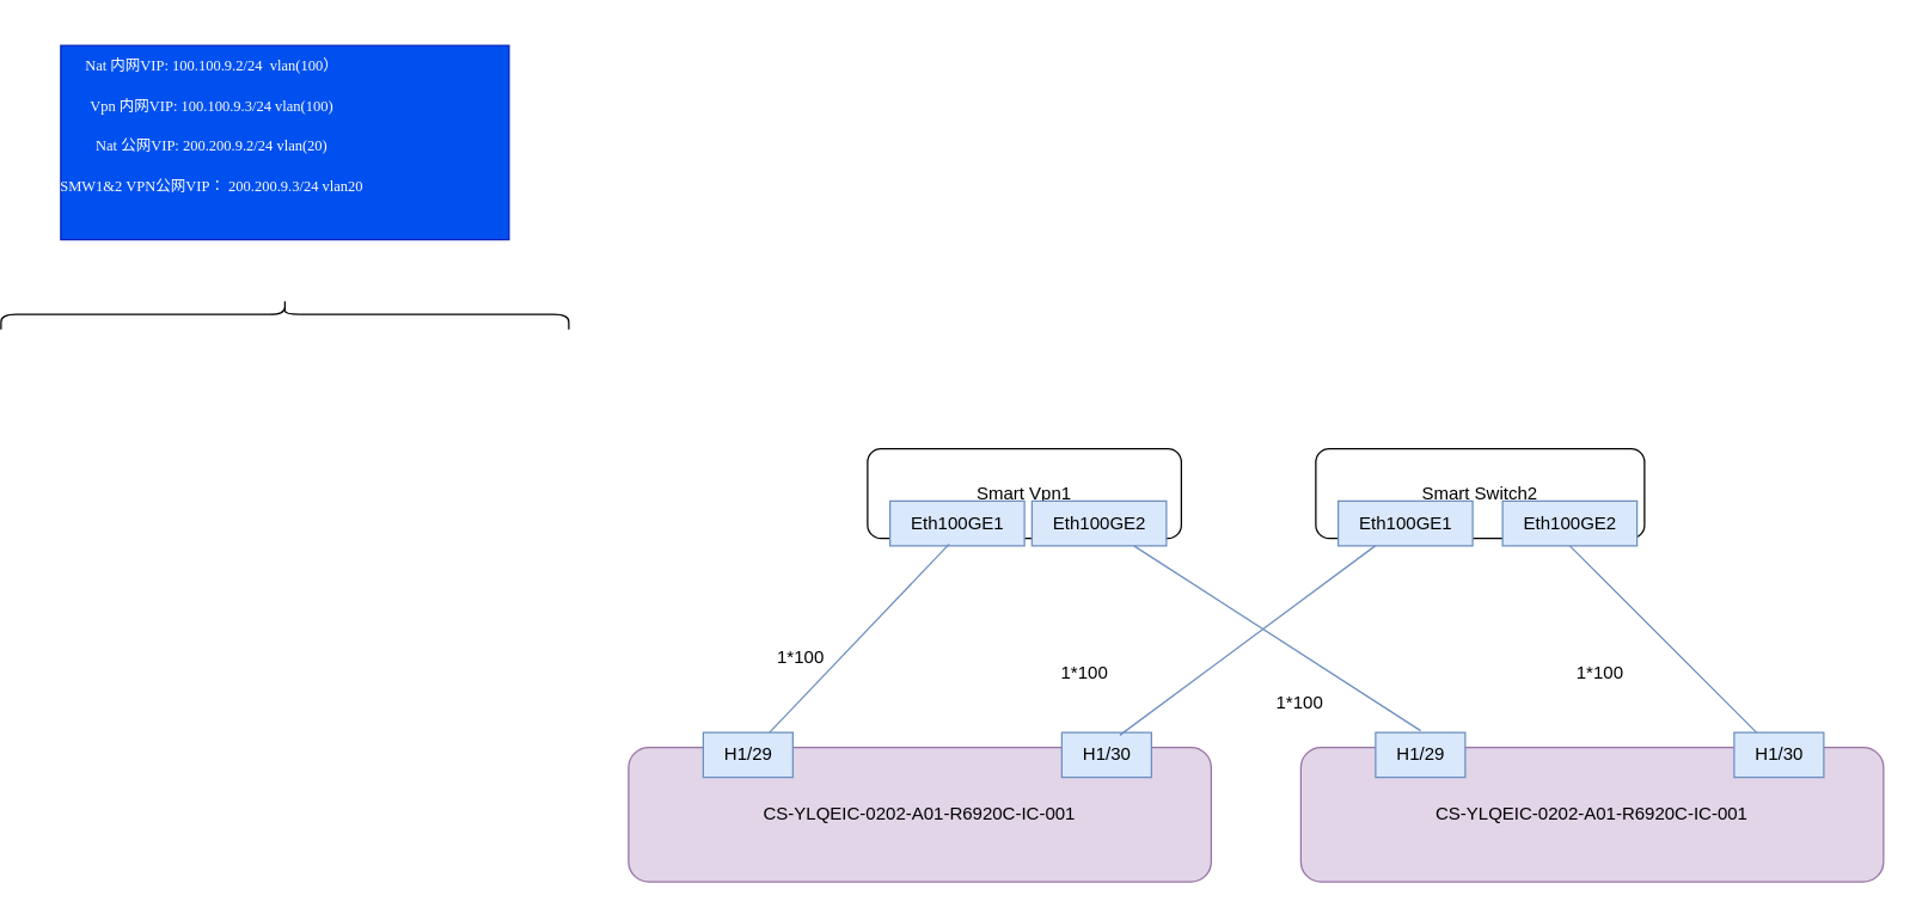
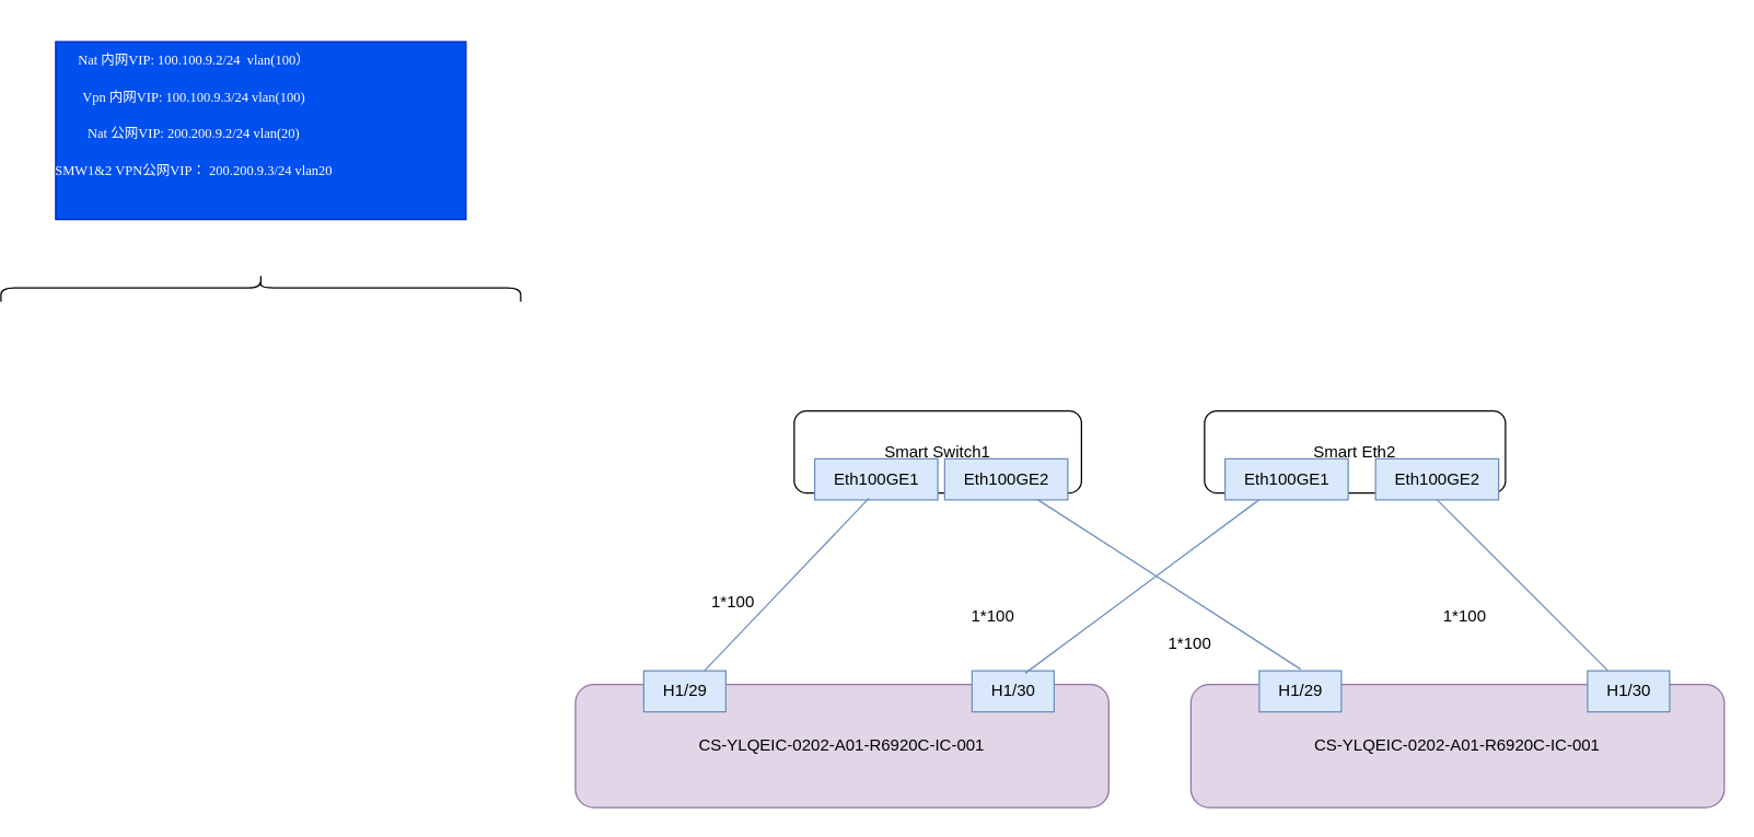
  <mxCell id="0" />
  <mxCell id="1" parent="0" />
  <mxCell id="2" value="CS-YLQEIC-0202-A01-R6920C-IC-001" style="rounded=1;whiteSpace=wrap;html=1;fillColor=#e1d5e7;strokeColor=#9673a6;" vertex="1" parent="1"><mxGeometry x="850" y="500" width="390" height="90" as="geometry" /></mxCell>
  <mxCell id="3" value="CS-YLQEIC-0202-A01-R6920C-IC-001" style="rounded=1;whiteSpace=wrap;html=1;fillColor=#e1d5e7;strokeColor=#9673a6;" vertex="1" parent="1"><mxGeometry x="400" y="500" width="390" height="90" as="geometry" /></mxCell>
- <mxCell id="4" value="Smart Vpn1" style="rounded=1;whiteSpace=wrap;html=1;" vertex="1" parent="1"><mxGeometry x="560" y="300" width="210" height="60" as="geometry" /></mxCell>
- <mxCell id="5" value="Smart Switch2" style="rounded=1;whiteSpace=wrap;html=1;" vertex="1" parent="1"><mxGeometry x="860" y="300" width="220" height="60" as="geometry" /></mxCell>
+ <mxCell id="4" value="Smart Switch1" style="rounded=1;whiteSpace=wrap;html=1;" vertex="1" parent="1"><mxGeometry x="560" y="300" width="210" height="60" as="geometry" /></mxCell>
+ <mxCell id="5" value="Smart Eth2" style="rounded=1;whiteSpace=wrap;html=1;" vertex="1" parent="1"><mxGeometry x="860" y="300" width="220" height="60" as="geometry" /></mxCell>
  <mxCell id="6" value="Eth100GE1" style="text;html=1;align=center;verticalAlign=middle;resizable=0;points=[];autosize=1;strokeColor=#6c8ebf;fillColor=#dae8fc;" vertex="1" parent="1"><mxGeometry x="575" y="335" width="90" height="30" as="geometry" /></mxCell>
  <mxCell id="7" value="H1/29" style="text;html=1;align=center;verticalAlign=middle;resizable=0;points=[];autosize=1;strokeColor=#6c8ebf;fillColor=#dae8fc;" vertex="1" parent="1"><mxGeometry x="450" y="490" width="60" height="30" as="geometry" /></mxCell>
  <mxCell id="8" value="Eth100GE1" style="text;html=1;align=center;verticalAlign=middle;resizable=0;points=[];autosize=1;strokeColor=#6c8ebf;fillColor=#dae8fc;" vertex="1" parent="1"><mxGeometry x="875" y="335" width="90" height="30" as="geometry" /></mxCell>
  <mxCell id="9" value="Eth100GE2" style="text;html=1;align=center;verticalAlign=middle;resizable=0;points=[];autosize=1;strokeColor=#6c8ebf;fillColor=#dae8fc;" vertex="1" parent="1"><mxGeometry x="670" y="335" width="90" height="30" as="geometry" /></mxCell>
  <mxCell id="10" value="H1/30" style="text;html=1;align=center;verticalAlign=middle;resizable=0;points=[];autosize=1;strokeColor=#6c8ebf;fillColor=#dae8fc;" vertex="1" parent="1"><mxGeometry x="690" y="490" width="60" height="30" as="geometry" /></mxCell>
  <mxCell id="11" value="H1/29" style="text;html=1;align=center;verticalAlign=middle;resizable=0;points=[];autosize=1;strokeColor=#6c8ebf;fillColor=#dae8fc;" vertex="1" parent="1"><mxGeometry x="900" y="490" width="60" height="30" as="geometry" /></mxCell>
  <mxCell id="12" value="H1/30" style="text;html=1;align=center;verticalAlign=middle;resizable=0;points=[];autosize=1;strokeColor=#6c8ebf;fillColor=#dae8fc;" vertex="1" parent="1"><mxGeometry x="1140" y="490" width="60" height="30" as="geometry" /></mxCell>
  <mxCell id="13" value="" style="endArrow=none;html=1;rounded=0;exitX=0.44;exitY=0.96;exitDx=0;exitDy=0;exitPerimeter=0;fillColor=#dae8fc;strokeColor=#6c8ebf;" edge="1" parent="1" source="6" target="7"><mxGeometry width="50" height="50" relative="1" as="geometry"><mxPoint x="466.44" y="700.2" as="sourcePoint" /><mxPoint x="460.56" y="599.6" as="targetPoint" /></mxGeometry></mxCell>
  <mxCell id="14" value="" style="endArrow=none;html=1;rounded=0;entryX=0.647;entryY=0.06;entryDx=0;entryDy=0;entryPerimeter=0;fillColor=#dae8fc;strokeColor=#6c8ebf;" edge="1" parent="1" source="8" target="10"><mxGeometry width="50" height="50" relative="1" as="geometry"><mxPoint x="505.2" y="389.2" as="sourcePoint" /><mxPoint x="481.927" y="510" as="targetPoint" /></mxGeometry></mxCell>
  <mxCell id="15" value="" style="endArrow=none;html=1;rounded=0;entryX=0.503;entryY=-0.04;entryDx=0;entryDy=0;entryPerimeter=0;fillColor=#dae8fc;strokeColor=#6c8ebf;" edge="1" parent="1" source="9" target="11"><mxGeometry width="50" height="50" relative="1" as="geometry"><mxPoint x="794.621" y="390" as="sourcePoint" /><mxPoint x="608.23" y="511.2" as="targetPoint" /></mxGeometry></mxCell>
  <mxCell id="16" value="" style="endArrow=none;html=1;rounded=0;exitX=0.75;exitY=1;exitDx=0;exitDy=0;fillColor=#dae8fc;strokeColor=#6c8ebf;" edge="1" parent="1" source="5" target="12"><mxGeometry width="50" height="50" relative="1" as="geometry"><mxPoint x="632.216" y="390" as="sourcePoint" /><mxPoint x="970.24" y="514.2" as="targetPoint" /></mxGeometry></mxCell>
  <mxCell id="17" value="Eth100GE2" style="text;html=1;align=center;verticalAlign=middle;resizable=0;points=[];autosize=1;strokeColor=#6c8ebf;fillColor=#dae8fc;" vertex="1" parent="1"><mxGeometry x="985" y="335" width="90" height="30" as="geometry" /></mxCell>
  <mxCell id="18" value="1*100" style="text;html=1;align=center;verticalAlign=middle;resizable=0;points=[];autosize=1;strokeColor=none;fillColor=none;" vertex="1" parent="1"><mxGeometry x="490" y="430" width="50" height="20" as="geometry" /></mxCell>
  <mxCell id="19" value="" style="shape=curlyBracket;whiteSpace=wrap;html=1;rounded=1;flipH=1;fontSize=9;rotation=-90;" vertex="1" parent="1"><mxGeometry x="160" y="20" width="20" height="380" as="geometry" /></mxCell>
  <mxCell id="20" value="1*100" style="text;html=1;align=center;verticalAlign=middle;resizable=0;points=[];autosize=1;strokeColor=none;fillColor=none;" vertex="1" parent="1"><mxGeometry x="680" y="440" width="50" height="20" as="geometry" /></mxCell>
  <mxCell id="21" value="1*100" style="text;html=1;align=center;verticalAlign=middle;resizable=0;points=[];autosize=1;strokeColor=none;fillColor=none;" vertex="1" parent="1"><mxGeometry x="824" y="460" width="50" height="20" as="geometry" /></mxCell>
  <mxCell id="22" value="1*100" style="text;html=1;align=center;verticalAlign=middle;resizable=0;points=[];autosize=1;strokeColor=none;fillColor=none;" vertex="1" parent="1"><mxGeometry x="1025" y="440" width="50" height="20" as="geometry" /></mxCell>
  <mxCell id="23" value="&lt;p style=&quot;line-height: normal; margin: 0pt 0in; text-indent: 0in; text-align: center; direction: ltr; unicode-bidi: embed; word-break: normal; font-size: 10px;&quot;&gt;&lt;font style=&quot;font-size: 10px;&quot;&gt;&lt;span style=&quot;font-family: &amp;quot;helvetica neue medium&amp;quot;; font-variant: normal; color: white; text-transform: none; letter-spacing: 0pt; font-weight: normal; font-style: normal; vertical-align: baseline; font-size: 10px;&quot;&gt;Nat&lt;/span&gt;&lt;span style=&quot;font-family: &amp;quot;helvetica neue medium&amp;quot;; font-variant: normal; color: white; text-transform: none; letter-spacing: 0pt; font-weight: normal; font-style: normal; vertical-align: baseline; font-size: 10px;&quot;&gt; 内网&lt;/span&gt;&lt;span style=&quot;font-family: &amp;quot;helvetica neue medium&amp;quot;; font-variant: normal; color: white; text-transform: none; letter-spacing: 0pt; font-weight: normal; font-style: normal; vertical-align: baseline; font-size: 10px;&quot;&gt;VIP:&lt;/span&gt;&lt;span style=&quot;font-family: &amp;quot;helvetica neue medium&amp;quot;; font-variant: normal; color: white; text-transform: none; letter-spacing: 0pt; font-weight: normal; font-style: normal; vertical-align: baseline; font-size: 10px;&quot;&gt; &lt;/span&gt;&lt;span style=&quot;font-family: &amp;quot;helvetica neue medium&amp;quot;; font-variant: normal; color: white; text-transform: none; letter-spacing: 0pt; font-weight: normal; font-style: normal; vertical-align: baseline; font-size: 10px;&quot;&gt;100.100.9.2/24&lt;/span&gt;&lt;span style=&quot;font-family: &amp;quot;helvetica neue medium&amp;quot;; font-variant: normal; color: white; text-transform: none; letter-spacing: 0pt; font-weight: normal; font-style: normal; vertical-align: baseline; font-size: 10px;&quot;&gt;&amp;nbsp; &lt;/span&gt;&lt;span style=&quot;font-family: &amp;quot;helvetica neue medium&amp;quot;; font-variant: normal; color: white; text-transform: none; letter-spacing: 0pt; font-weight: normal; font-style: normal; vertical-align: baseline; font-size: 10px;&quot;&gt;vlan&lt;/span&gt;&lt;span style=&quot;font-family: &amp;quot;helvetica neue medium&amp;quot;; font-variant: normal; color: white; text-transform: none; letter-spacing: 0pt; font-weight: normal; font-style: normal; vertical-align: baseline; font-size: 10px;&quot;&gt;(100）&lt;/span&gt;&lt;/font&gt;&lt;/p&gt;&lt;font style=&quot;font-size: 10px;&quot;&gt;&lt;br style=&quot;font-size: 10px;&quot;&gt;&lt;/font&gt;&lt;p style=&quot;line-height: normal; margin: 0pt 0in; text-indent: 0in; text-align: center; direction: ltr; unicode-bidi: embed; word-break: normal; font-size: 10px;&quot;&gt;&lt;font style=&quot;font-size: 10px;&quot;&gt;&lt;span style=&quot;font-family: &amp;quot;helvetica neue medium&amp;quot;; font-variant: normal; color: white; text-transform: none; letter-spacing: 0pt; font-weight: normal; font-style: normal; vertical-align: baseline; font-size: 10px;&quot;&gt;Vpn&lt;/span&gt;&lt;span style=&quot;font-family: &amp;quot;helvetica neue medium&amp;quot;; font-variant: normal; color: white; text-transform: none; letter-spacing: 0pt; font-weight: normal; font-style: normal; vertical-align: baseline; font-size: 10px;&quot;&gt; 内网&lt;/span&gt;&lt;span style=&quot;font-family: &amp;quot;helvetica neue medium&amp;quot;; font-variant: normal; color: white; text-transform: none; letter-spacing: 0pt; font-weight: normal; font-style: normal; vertical-align: baseline; font-size: 10px;&quot;&gt;VIP:&lt;/span&gt;&lt;span style=&quot;font-family: &amp;quot;helvetica neue medium&amp;quot;; font-variant: normal; color: white; text-transform: none; letter-spacing: 0pt; font-weight: normal; font-style: normal; vertical-align: baseline; font-size: 10px;&quot;&gt; &lt;/span&gt;&lt;span style=&quot;font-family: &amp;quot;helvetica neue medium&amp;quot;; font-variant: normal; color: white; text-transform: none; letter-spacing: 0pt; font-weight: normal; font-style: normal; vertical-align: baseline; font-size: 10px;&quot;&gt;100.100.9.3/24&lt;/span&gt;&lt;span style=&quot;font-family: &amp;quot;helvetica neue medium&amp;quot;; font-variant: normal; color: white; text-transform: none; letter-spacing: 0pt; font-weight: normal; font-style: normal; vertical-align: baseline; font-size: 10px;&quot;&gt; &lt;/span&gt;&lt;span style=&quot;font-family: &amp;quot;helvetica neue medium&amp;quot;; font-variant: normal; color: white; text-transform: none; letter-spacing: 0pt; font-weight: normal; font-style: normal; vertical-align: baseline; font-size: 10px;&quot;&gt;vlan&lt;/span&gt;&lt;span style=&quot;font-family: &amp;quot;helvetica neue medium&amp;quot;; font-variant: normal; color: white; text-transform: none; letter-spacing: 0pt; font-weight: normal; font-style: normal; vertical-align: baseline; font-size: 10px;&quot;&gt;(100)&lt;/span&gt;&lt;/font&gt;&lt;/p&gt;&lt;font style=&quot;font-size: 10px;&quot;&gt;&lt;br style=&quot;font-size: 10px;&quot;&gt;&lt;/font&gt;&lt;p style=&quot;line-height: normal; margin: 0pt 0in; text-indent: 0in; text-align: center; direction: ltr; unicode-bidi: embed; word-break: normal; font-size: 10px;&quot;&gt;&lt;font style=&quot;font-size: 10px;&quot;&gt;&lt;span style=&quot;font-family: &amp;quot;helvetica neue medium&amp;quot;; font-variant: normal; color: white; text-transform: none; letter-spacing: 0pt; font-weight: normal; font-style: normal; vertical-align: baseline; font-size: 10px;&quot;&gt;Nat&lt;/span&gt;&lt;span style=&quot;font-family: &amp;quot;helvetica neue medium&amp;quot;; font-variant: normal; color: white; text-transform: none; letter-spacing: 0pt; font-weight: normal; font-style: normal; vertical-align: baseline; font-size: 10px;&quot;&gt; 公网&lt;/span&gt;&lt;span style=&quot;font-family: &amp;quot;helvetica neue medium&amp;quot;; font-variant: normal; color: white; text-transform: none; letter-spacing: 0pt; font-weight: normal; font-style: normal; vertical-align: baseline; font-size: 10px;&quot;&gt;VIP:&lt;/span&gt;&lt;span style=&quot;font-family: &amp;quot;helvetica neue medium&amp;quot;; font-variant: normal; color: white; text-transform: none; letter-spacing: 0pt; font-weight: normal; font-style: normal; vertical-align: baseline; font-size: 10px;&quot;&gt; &lt;/span&gt;&lt;span style=&quot;font-family: &amp;quot;helvetica neue medium&amp;quot;; font-variant: normal; color: white; text-transform: none; letter-spacing: 0pt; font-weight: normal; font-style: normal; vertical-align: baseline; font-size: 10px;&quot;&gt;2&lt;/span&gt;&lt;span style=&quot;font-family: &amp;quot;helvetica neue medium&amp;quot;; font-variant: normal; color: white; text-transform: none; letter-spacing: 0pt; font-weight: normal; font-style: normal; vertical-align: baseline; font-size: 10px;&quot;&gt;00.200.9.2/24&lt;/span&gt;&lt;span style=&quot;font-family: &amp;quot;helvetica neue medium&amp;quot;; font-variant: normal; color: white; text-transform: none; letter-spacing: 0pt; font-weight: normal; font-style: normal; vertical-align: baseline; font-size: 10px;&quot;&gt; &lt;/span&gt;&lt;span style=&quot;font-family: &amp;quot;helvetica neue medium&amp;quot;; font-variant: normal; color: white; text-transform: none; letter-spacing: 0pt; font-weight: normal; font-style: normal; vertical-align: baseline; font-size: 10px;&quot;&gt;vlan&lt;/span&gt;&lt;span style=&quot;font-family: &amp;quot;helvetica neue medium&amp;quot;; font-variant: normal; color: white; text-transform: none; letter-spacing: 0pt; font-weight: normal; font-style: normal; vertical-align: baseline; font-size: 10px;&quot;&gt;(20)&lt;/span&gt;&lt;/font&gt;&lt;/p&gt;&lt;font style=&quot;font-size: 10px;&quot;&gt;&lt;br style=&quot;font-size: 10px;&quot;&gt;&lt;/font&gt;&lt;p style=&quot;line-height: normal; margin: 0pt 0in; text-indent: 0in; text-align: center; direction: ltr; unicode-bidi: embed; word-break: normal; font-size: 10px;&quot;&gt;&lt;font style=&quot;font-size: 10px;&quot;&gt;&lt;span style=&quot;font-family: &amp;quot;helvetica neue medium&amp;quot;; font-variant: normal; color: white; text-transform: none; letter-spacing: 0pt; font-weight: normal; font-style: normal; vertical-align: baseline; font-size: 10px;&quot;&gt;SMW1&amp;amp;2&lt;/span&gt;&lt;span style=&quot;font-family: &amp;quot;helvetica neue medium&amp;quot;; font-variant: normal; color: white; text-transform: none; letter-spacing: 0pt; font-weight: normal; font-style: normal; vertical-align: baseline; font-size: 10px;&quot;&gt; &lt;/span&gt;&lt;span style=&quot;font-family: &amp;quot;helvetica neue medium&amp;quot;; font-variant: normal; color: white; text-transform: none; letter-spacing: 0pt; font-weight: normal; font-style: normal; vertical-align: baseline; font-size: 10px;&quot;&gt;VPN&lt;/span&gt;&lt;span style=&quot;font-family: &amp;quot;helvetica neue medium&amp;quot;; font-variant: normal; color: white; text-transform: none; letter-spacing: 0pt; font-weight: normal; font-style: normal; vertical-align: baseline; font-size: 10px;&quot;&gt;公网&lt;/span&gt;&lt;span style=&quot;font-family: &amp;quot;helvetica neue medium&amp;quot;; font-variant: normal; color: white; text-transform: none; letter-spacing: 0pt; font-weight: normal; font-style: normal; vertical-align: baseline; font-size: 10px;&quot;&gt;VIP&lt;/span&gt;&lt;span style=&quot;font-family: &amp;quot;helvetica neue medium&amp;quot;; font-variant: normal; color: white; text-transform: none; letter-spacing: 0pt; font-weight: normal; font-style: normal; vertical-align: baseline; font-size: 10px;&quot;&gt;：&lt;/span&gt;&lt;span style=&quot;font-family: &amp;quot;helvetica neue medium&amp;quot;; font-variant: normal; color: white; text-transform: none; letter-spacing: 0pt; font-weight: normal; font-style: normal; vertical-align: baseline; font-size: 10px;&quot;&gt; 2&lt;/span&gt;&lt;span style=&quot;font-family: &amp;quot;helvetica neue medium&amp;quot;; font-variant: normal; color: white; text-transform: none; letter-spacing: 0pt; font-weight: normal; font-style: normal; vertical-align: baseline; font-size: 10px;&quot;&gt;00.200.9.3/24&lt;/span&gt;&lt;span style=&quot;font-family: &amp;quot;helvetica neue medium&amp;quot;; font-variant: normal; color: white; text-transform: none; letter-spacing: 0pt; font-weight: normal; font-style: normal; vertical-align: baseline; font-size: 10px;&quot;&gt; &lt;/span&gt;&lt;span style=&quot;font-family: &amp;quot;helvetica neue medium&amp;quot;; font-variant: normal; color: white; text-transform: none; letter-spacing: 0pt; font-weight: normal; font-style: normal; vertical-align: baseline; font-size: 10px;&quot;&gt;vlan20&lt;/span&gt;&lt;/font&gt;&lt;/p&gt;" style="text;whiteSpace=wrap;html=1;fillColor=#0050ef;fontColor=#ffffff;strokeColor=#001DBC;fontSize=10;spacing=0;" vertex="1" parent="1"><mxGeometry x="20" y="30" width="300" height="130" as="geometry" /></mxCell>
